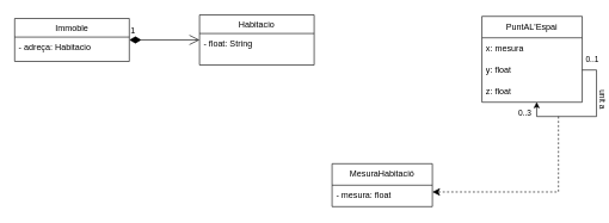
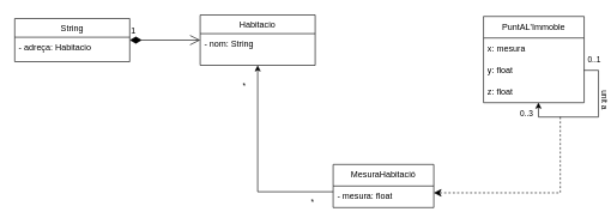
  <mxCell id="0" />
  <mxCell id="1" parent="0" />
  <mxCell id="2" value="Habitacio" style="swimlane;fontStyle=0;align=center;verticalAlign=top;childLayout=stackLayout;horizontal=1;startSize=26;horizontalStack=0;resizeParent=1;resizeLast=0;collapsible=1;marginBottom=0;rounded=0;shadow=0;strokeWidth=1;" vertex="1" parent="1"><mxGeometry x="278" y="20.01" width="160" height="69.99" as="geometry"><mxRectangle x="230" y="140" width="160" height="26" as="alternateBounds" /></mxGeometry></mxCell>
- <mxCell id="3" value="- float: String&#10;" style="text;align=left;verticalAlign=top;spacingLeft=4;spacingRight=4;overflow=hidden;rotatable=0;points=[[0,0.5],[1,0.5]];portConstraint=eastwest;rounded=0;shadow=0;html=0;" vertex="1" parent="2"><mxGeometry y="26" width="160" height="26" as="geometry" /></mxCell>
+ <mxCell id="3" value="- nom: String&#10;" style="text;align=left;verticalAlign=top;spacingLeft=4;spacingRight=4;overflow=hidden;rotatable=0;points=[[0,0.5],[1,0.5]];portConstraint=eastwest;rounded=0;shadow=0;html=0;" vertex="1" parent="2"><mxGeometry y="26" width="160" height="26" as="geometry" /></mxCell>
  <mxCell id="4" value="MesuraHabitació" style="swimlane;fontStyle=0;childLayout=stackLayout;horizontal=1;startSize=30;horizontalStack=0;resizeParent=1;resizeParentMax=0;resizeLast=0;collapsible=1;marginBottom=0;whiteSpace=wrap;html=1;" vertex="1" parent="1"><mxGeometry x="463" y="228.01" width="140" height="60" as="geometry" /></mxCell>
  <mxCell id="5" value="- mesura: float" style="text;strokeColor=none;fillColor=none;align=left;verticalAlign=middle;spacingLeft=4;spacingRight=4;overflow=hidden;points=[[0,0.5],[1,0.5]];portConstraint=eastwest;rotatable=0;whiteSpace=wrap;html=1;" vertex="1" parent="4"><mxGeometry y="30" width="140" height="30" as="geometry" /></mxCell>
- <mxCell id="9" value="PuntAL'Espai" style="swimlane;fontStyle=0;childLayout=stackLayout;horizontal=1;startSize=30;horizontalStack=0;resizeParent=1;resizeParentMax=0;resizeLast=0;collapsible=1;marginBottom=0;whiteSpace=wrap;html=1;" vertex="1" parent="1"><mxGeometry x="672.11" y="22.01" width="140" height="120" as="geometry" /></mxCell>
+ <mxCell id="6" style="edgeStyle=orthogonalEdgeStyle;rounded=0;orthogonalLoop=1;jettySize=auto;html=1;exitX=0;exitY=0.267;exitDx=0;exitDy=0;entryX=0.5;entryY=1;entryDx=0;entryDy=0;exitPerimeter=0;" edge="1" parent="1" source="5" target="2"><mxGeometry relative="1" as="geometry"><mxPoint x="588" y="90.01" as="targetPoint" /><mxPoint x="548" y="305.01" as="sourcePoint" /></mxGeometry></mxCell>
+ <mxCell id="7" value="*" style="edgeLabel;html=1;align=center;verticalAlign=middle;resizable=0;points=[];" connectable="0" vertex="1" parent="6"><mxGeometry x="0.741" y="4" relative="1" as="geometry"><mxPoint x="-16" y="-8" as="offset" /></mxGeometry></mxCell>
+ <mxCell id="8" value="*" style="edgeLabel;html=1;align=center;verticalAlign=middle;resizable=0;points=[];" connectable="0" vertex="1" parent="6"><mxGeometry x="-0.762" y="1" relative="1" as="geometry"><mxPoint x="4" y="13" as="offset" /></mxGeometry></mxCell>
+ <mxCell id="9" value="PuntAL'Immoble" style="swimlane;fontStyle=0;childLayout=stackLayout;horizontal=1;startSize=30;horizontalStack=0;resizeParent=1;resizeParentMax=0;resizeLast=0;collapsible=1;marginBottom=0;whiteSpace=wrap;html=1;" vertex="1" parent="1"><mxGeometry x="672.11" y="22.01" width="140" height="120" as="geometry" /></mxCell>
  <mxCell id="10" value="x: mesura" style="text;strokeColor=none;fillColor=none;align=left;verticalAlign=middle;spacingLeft=4;spacingRight=4;overflow=hidden;points=[[0,0.5],[1,0.5]];portConstraint=eastwest;rotatable=0;whiteSpace=wrap;html=1;" vertex="1" parent="9"><mxGeometry y="30" width="140" height="30" as="geometry" /></mxCell>
  <mxCell id="11" value="y: float" style="text;strokeColor=none;fillColor=none;align=left;verticalAlign=middle;spacingLeft=4;spacingRight=4;overflow=hidden;points=[[0,0.5],[1,0.5]];portConstraint=eastwest;rotatable=0;whiteSpace=wrap;html=1;" vertex="1" parent="9"><mxGeometry y="60" width="140" height="30" as="geometry" /></mxCell>
  <mxCell id="12" value="z: float" style="text;strokeColor=none;fillColor=none;align=left;verticalAlign=middle;spacingLeft=4;spacingRight=4;overflow=hidden;points=[[0,0.5],[1,0.5]];portConstraint=eastwest;rotatable=0;whiteSpace=wrap;html=1;" vertex="1" parent="9"><mxGeometry y="90" width="140" height="30" as="geometry" /></mxCell>
  <mxCell id="13" style="edgeStyle=orthogonalEdgeStyle;rounded=0;orthogonalLoop=1;jettySize=auto;html=1;exitX=1;exitY=0.5;exitDx=0;exitDy=0;entryX=0.546;entryY=0.992;entryDx=0;entryDy=0;entryPerimeter=0;" edge="1" parent="9" source="11" target="12"><mxGeometry relative="1" as="geometry"><Array as="points"><mxPoint x="160" y="75" /><mxPoint x="160" y="140" /><mxPoint x="77" y="140" /></Array></mxGeometry></mxCell>
  <mxCell id="14" value="0..1" style="edgeLabel;html=1;align=center;verticalAlign=middle;resizable=0;points=[];" connectable="0" vertex="1" parent="13"><mxGeometry x="-0.851" y="3" relative="1" as="geometry"><mxPoint x="-1" y="-12" as="offset" /></mxGeometry></mxCell>
  <mxCell id="15" value="0..3" style="edgeLabel;html=1;align=center;verticalAlign=middle;resizable=0;points=[];" connectable="0" vertex="1" parent="13"><mxGeometry x="0.841" y="-1" relative="1" as="geometry"><mxPoint x="-18" as="offset" /></mxGeometry></mxCell>
  <mxCell id="16" value="unit a" style="edgeLabel;html=1;align=center;verticalAlign=middle;resizable=0;points=[];rotation=90;" connectable="0" vertex="1" parent="13"><mxGeometry x="-0.338" y="2" relative="1" as="geometry"><mxPoint x="8" y="-2" as="offset" /></mxGeometry></mxCell>
  <mxCell id="17" style="rounded=0;orthogonalLoop=1;jettySize=auto;html=1;fontSize=12;startSize=8;endSize=8;dashed=1;edgeStyle=elbowEdgeStyle;entryX=0.993;entryY=-0.285;entryDx=0;entryDy=0;entryPerimeter=0;" edge="1" parent="1"><mxGeometry relative="1" as="geometry"><mxPoint x="779" y="162.01" as="sourcePoint" /><mxPoint x="603" y="267.46" as="targetPoint" /><Array as="points"><mxPoint x="778.98" y="238.01" /></Array></mxGeometry></mxCell>
- <mxCell id="18" value="Immoble" style="swimlane;fontStyle=0;align=center;verticalAlign=top;childLayout=stackLayout;horizontal=1;startSize=26;horizontalStack=0;resizeParent=1;resizeLast=0;collapsible=1;marginBottom=0;rounded=0;shadow=0;strokeWidth=1;" vertex="1" parent="1"><mxGeometry x="20" y="25.01" width="160" height="59.99" as="geometry"><mxRectangle x="230" y="140" width="160" height="26" as="alternateBounds" /></mxGeometry></mxCell>
+ <mxCell id="18" value="String" style="swimlane;fontStyle=0;align=center;verticalAlign=top;childLayout=stackLayout;horizontal=1;startSize=26;horizontalStack=0;resizeParent=1;resizeLast=0;collapsible=1;marginBottom=0;rounded=0;shadow=0;strokeWidth=1;" vertex="1" parent="1"><mxGeometry x="20" y="25.01" width="160" height="59.99" as="geometry"><mxRectangle x="230" y="140" width="160" height="26" as="alternateBounds" /></mxGeometry></mxCell>
  <mxCell id="19" value="- adreça: Habitacio" style="text;align=left;verticalAlign=top;spacingLeft=4;spacingRight=4;overflow=hidden;rotatable=0;points=[[0,0.5],[1,0.5]];portConstraint=eastwest;rounded=0;shadow=0;html=0;" vertex="1" parent="18"><mxGeometry y="26" width="160" height="26" as="geometry" /></mxCell>
  <mxCell id="20" value="1" style="endArrow=open;html=1;endSize=12;startArrow=diamondThin;startSize=14;startFill=1;align=left;verticalAlign=bottom;rounded=0;fontSize=12;exitX=1;exitY=0.5;exitDx=0;exitDy=0;entryX=0;entryY=0.5;entryDx=0;entryDy=0;" edge="1" parent="1" source="18" target="2"><mxGeometry x="-1" y="3" relative="1" as="geometry"><mxPoint x="180" y="62" as="sourcePoint" /><mxPoint x="300" y="60" as="targetPoint" /></mxGeometry></mxCell>
